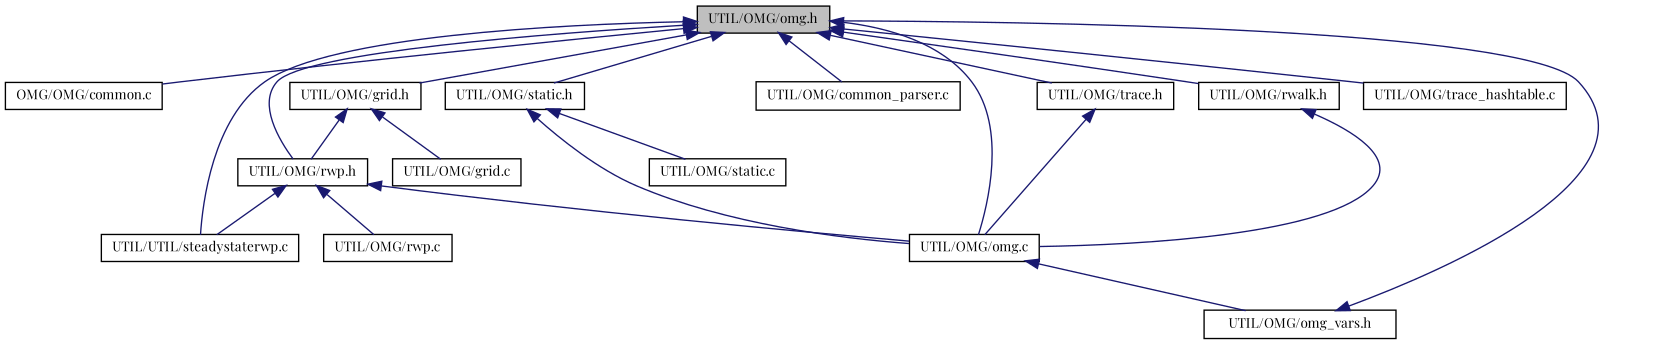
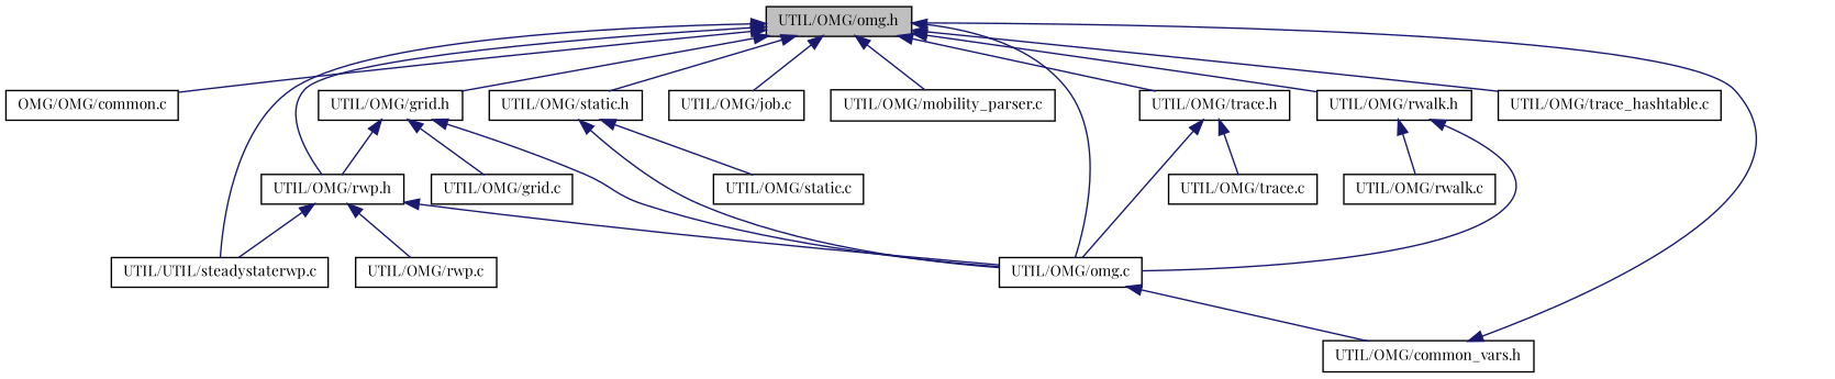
  digraph {
    fontname="Playfair Display"
    node [color=black fillcolor=white fontname="Playfair Display" fontsize=10 shape=record style=filled]
    edge [color=midnightblue dir=back fontname="Playfair Display" fontsize=10 labelfontname=Helvetica labelfontsize=10 style=solid]
    n1 [fillcolor=grey75 fontcolor=black height=0.2 label="UTIL/OMG/omg.h" width=0.4]
    n2 [height=0.2 label="OMG/OMG/common.c" width=0.4]
    n3 [height=0.2 label="UTIL/OMG/grid.h" width=0.4]
    n4 [height=0.2 label="UTIL/OMG/omg.c" width=0.4]
    n5 [height=0.2 label="UTIL/OMG/rwp.h" width=0.4]
    n6 [height=0.2 label="UTIL/UTIL/steadystaterwp.c" width=0.4]
-   n8 [height=0.2 label="UTIL/OMG/common_parser.c" width=0.4]
+   n7 [height=0.2 label="UTIL/OMG/job.c" width=0.4]
+   n8 [height=0.2 label="UTIL/OMG/mobility_parser.c" width=0.4]
    n9 [height=0.2 label="UTIL/OMG/rwalk.h" width=0.4]
    n10 [height=0.2 label="UTIL/OMG/static.h" width=0.4]
    n11 [height=0.2 label="UTIL/OMG/trace.h" width=0.4]
    n12 [height=0.2 label="UTIL/OMG/trace_hashtable.c" width=0.4]
    n13 [height=0.2 label="UTIL/OMG/grid.c" width=0.4]
-   n14 [height=0.2 label="UTIL/OMG/omg_vars.h" width=0.4]
+   n14 [height=0.2 label="UTIL/OMG/common_vars.h" width=0.4]
    n15 [height=0.2 label="UTIL/OMG/rwp.c" width=0.4]
+   n16 [height=0.2 label="UTIL/OMG/rwalk.c" width=0.4]
    n17 [height=0.2 label="UTIL/OMG/static.c" width=0.4]
+   n18 [height=0.2 label="UTIL/OMG/trace.c" width=0.4]
    n1 -> n2
    n1 -> n3
    n1 -> n4
    n1 -> n5
    n1 -> n6
+   n1 -> n7
    n1 -> n8
    n1 -> n9
    n1 -> n10
    n1 -> n11
    n1 -> n12
+   n3 -> n4
    n3 -> n5
    n3 -> n13
    n4 -> n14
    n5 -> n4
    n5 -> n6
    n5 -> n15
    n9 -> n4
+   n9 -> n16
    n10 -> n4
    n10 -> n17
    n11 -> n4
+   n11 -> n18
    n14 -> n1
  }
